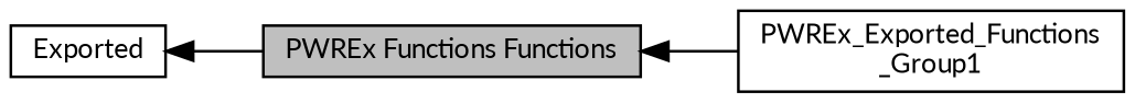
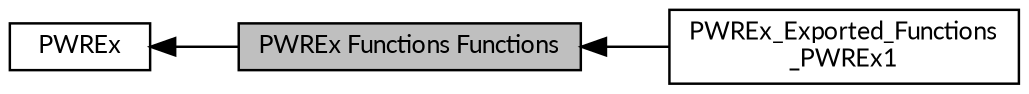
  digraph {
    fontname=Lato
    rankdir=LR
    node [color=black fillcolor=white fontname=Lato fontsize=10 shape=box style=filled]
    edge [dir=back fontname=Lato fontsize=10 labelfontname=Helvetica labelfontsize=10 shape=plaintext style=solid]
    n1 [fillcolor=grey75 fontcolor=black height=0.2 label="PWREx Functions Functions" width=0.4]
-   n2 [height=0.2 label="PWREx_Exported_Functions\l_Group1" width=0.4]
-   n3 [height=0.2 label=Exported width=0.4]
+   n2 [height=0.2 label="PWREx_Exported_Functions\l_PWREx1" width=0.4]
+   n3 [height=0.2 label=PWREx width=0.4]
    n1 -> n2
    n3 -> n1
  }
